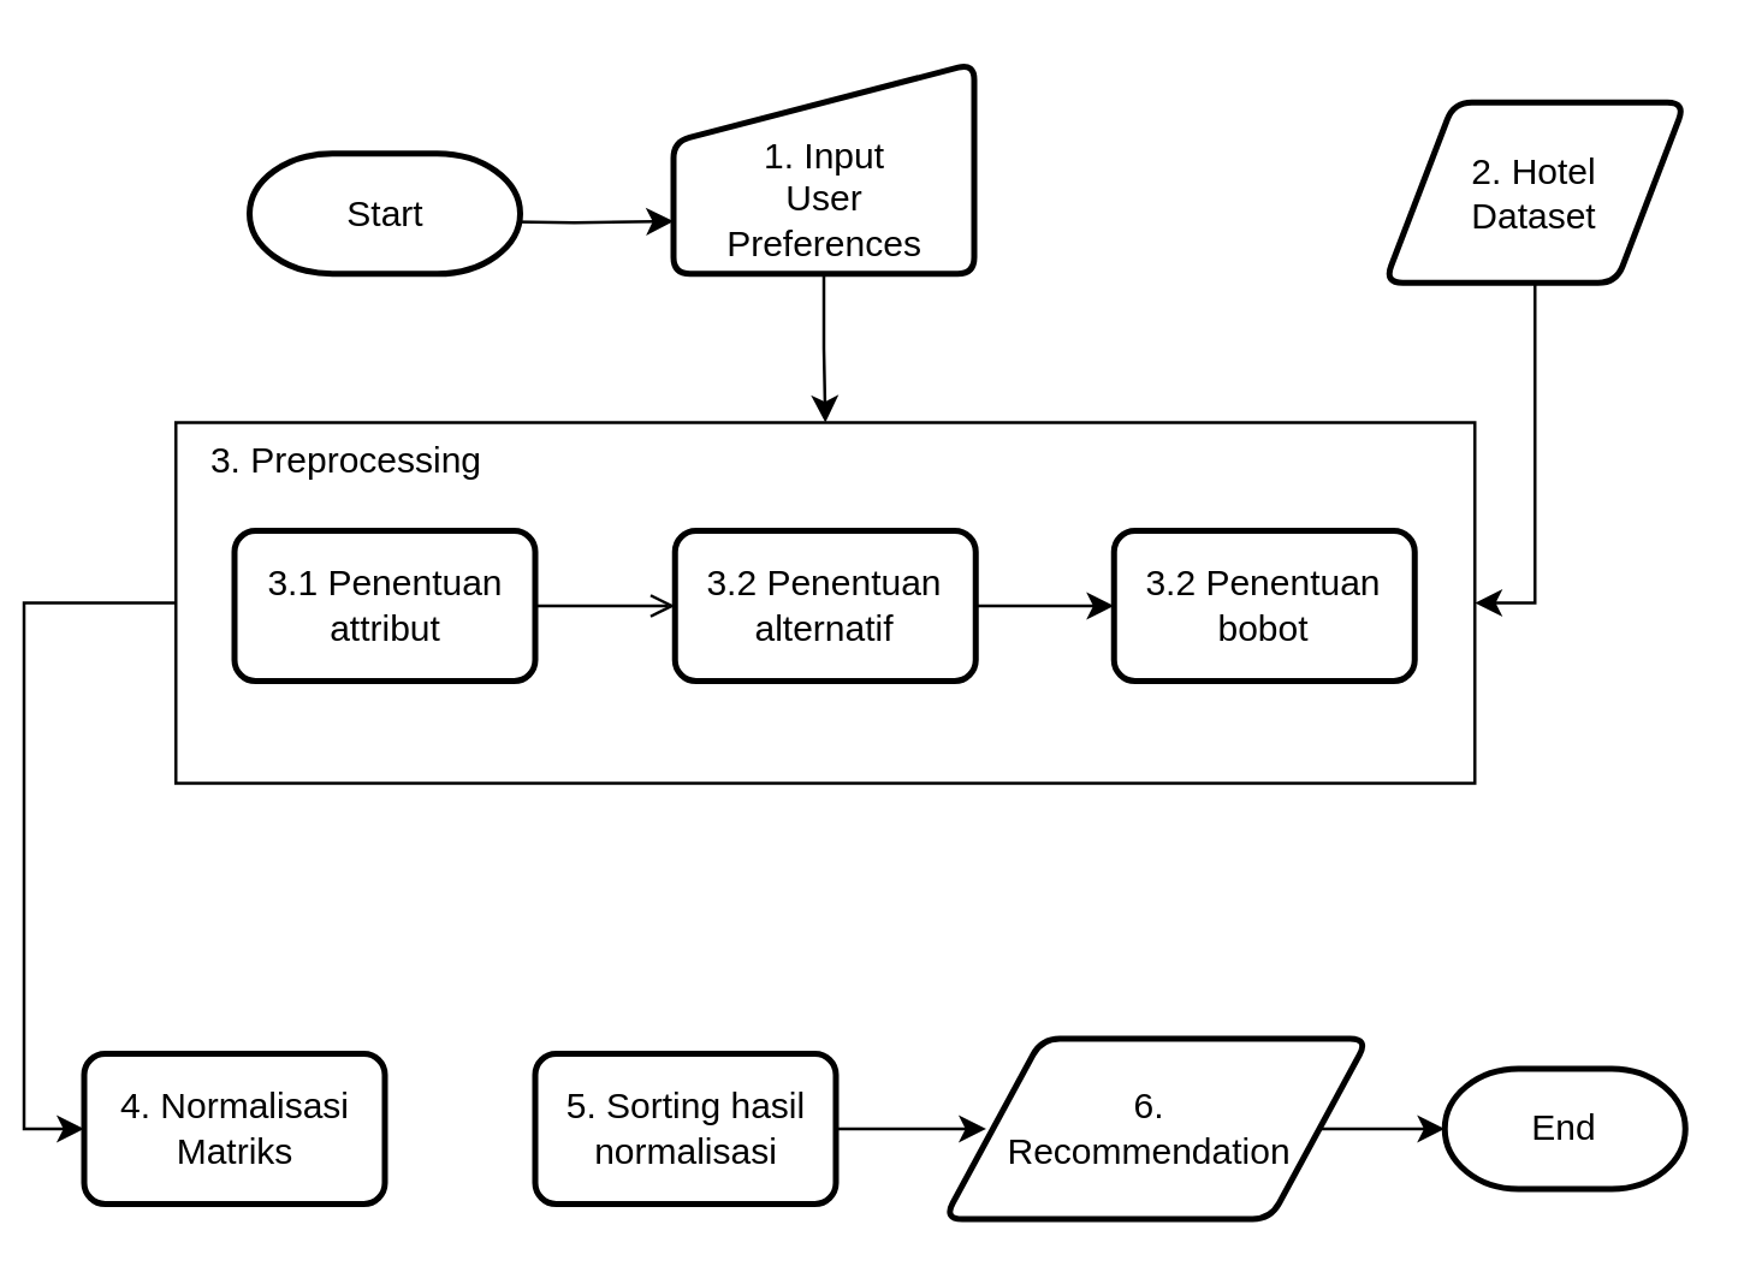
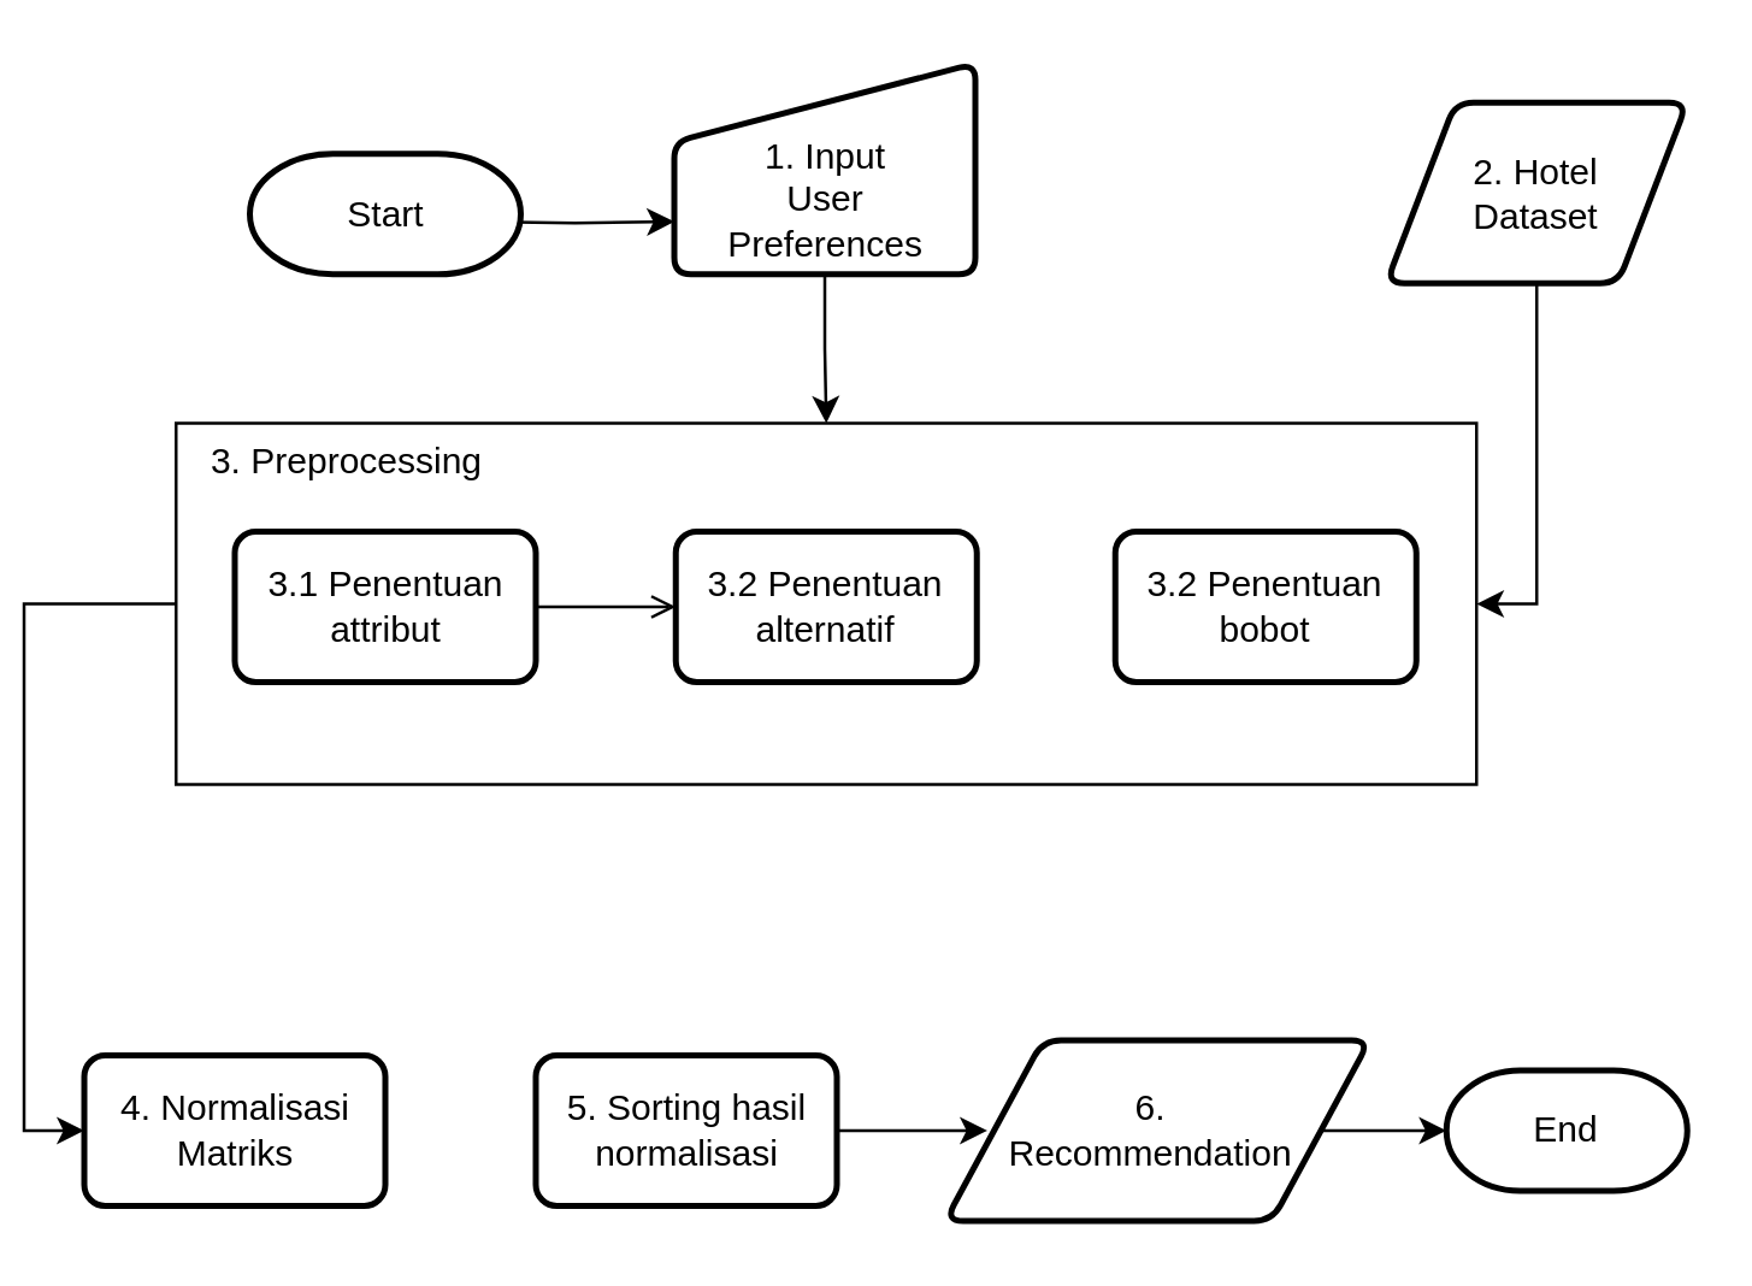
  <mxCell id="0" />
  <mxCell id="1" parent="0" />
  <mxCell id="2" style="edgeStyle=orthogonalEdgeStyle;rounded=0;orthogonalLoop=1;jettySize=auto;html=1;entryX=0;entryY=0.75;entryDx=0;entryDy=0;" parent="1" target="8" edge="1"><mxGeometry relative="1" as="geometry"><mxPoint x="267" y="50.5" as="targetPoint" /><mxPoint x="149.5" y="73" as="sourcePoint" /></mxGeometry></mxCell>
  <mxCell id="3" value="Start" style="strokeWidth=2;html=1;shape=mxgraph.flowchart.terminator;whiteSpace=wrap;" parent="1" vertex="1"><mxGeometry x="75.5" y="50.5" width="90" height="40" as="geometry" /></mxCell>
  <mxCell id="4" style="edgeStyle=orthogonalEdgeStyle;rounded=0;orthogonalLoop=1;jettySize=auto;html=1;" parent="1" source="5" edge="1"><mxGeometry relative="1" as="geometry"><mxPoint x="320.5" y="375" as="targetPoint" /></mxGeometry></mxCell>
  <mxCell id="5" value="5. Sorting hasil normalisasi" style="rounded=1;whiteSpace=wrap;html=1;absoluteArcSize=1;arcSize=14;strokeWidth=2;" parent="1" vertex="1"><mxGeometry x="170.5" y="350" width="100" height="50" as="geometry" /></mxCell>
  <mxCell id="6" value="End" style="strokeWidth=2;html=1;shape=mxgraph.flowchart.terminator;whiteSpace=wrap;" parent="1" vertex="1"><mxGeometry x="473" y="355" width="80" height="40" as="geometry" /></mxCell>
  <mxCell id="7" value="" style="group" parent="1" vertex="1" connectable="0"><mxGeometry x="216.5" y="30.5" width="100" height="60" as="geometry" /></mxCell>
  <mxCell id="8" value="" style="verticalLabelPosition=bottom;verticalAlign=top;html=1;strokeWidth=2;shape=manualInput;whiteSpace=wrap;rounded=1;size=26;arcSize=11;" parent="7" vertex="1"><mxGeometry y="-10" width="100" height="70" as="geometry" /></mxCell>
  <mxCell id="9" value="1. Input User Preferences" style="text;html=1;strokeColor=none;fillColor=none;align=center;verticalAlign=middle;whiteSpace=wrap;rounded=0;" parent="7" vertex="1"><mxGeometry x="25" y="25" width="50" height="20" as="geometry" /></mxCell>
  <mxCell id="10" style="edgeStyle=orthogonalEdgeStyle;rounded=0;orthogonalLoop=1;jettySize=auto;html=1;entryX=0.5;entryY=0;entryDx=0;entryDy=0;" parent="1" source="8" target="12" edge="1"><mxGeometry relative="1" as="geometry" /></mxCell>
  <mxCell id="11" style="edgeStyle=orthogonalEdgeStyle;rounded=0;orthogonalLoop=1;jettySize=auto;html=1;entryX=1;entryY=0.5;entryDx=0;entryDy=0;" parent="1" source="27" target="12" edge="1"><mxGeometry relative="1" as="geometry" /></mxCell>
  <mxCell id="12" value="" style="rounded=0;whiteSpace=wrap;html=1;" parent="1" vertex="1"><mxGeometry x="51" y="140" width="432" height="120" as="geometry" /></mxCell>
  <mxCell id="13" value="3.1 Penentuan attribut" style="rounded=1;whiteSpace=wrap;html=1;absoluteArcSize=1;arcSize=14;strokeWidth=2;" parent="1" vertex="1"><mxGeometry x="70.5" y="176" width="100" height="50" as="geometry" /></mxCell>
  <mxCell id="14" value="3.2 Penentuan alternatif" style="rounded=1;whiteSpace=wrap;html=1;absoluteArcSize=1;arcSize=14;strokeWidth=2;" parent="1" vertex="1"><mxGeometry x="217" y="176" width="100" height="50" as="geometry" /></mxCell>
  <mxCell id="15" value="" style="endArrow=open;html=1;exitX=1;exitY=0.5;exitDx=0;exitDy=0;entryX=0;entryY=0.5;entryDx=0;entryDy=0;" parent="1" source="13" target="14" edge="1"><mxGeometry width="50" height="50" relative="1" as="geometry"><mxPoint x="180.5" y="40" as="sourcePoint" /><mxPoint x="180.5" y="90" as="targetPoint" /></mxGeometry></mxCell>
  <mxCell id="16" value="" style="group" parent="1" vertex="1" connectable="0"><mxGeometry x="306.5" y="345" width="141" height="60" as="geometry" /></mxCell>
  <mxCell id="17" value="" style="verticalLabelPosition=bottom;verticalAlign=top;html=1;strokeWidth=2;shape=parallelogram;perimeter=parallelogramPerimeter;whiteSpace=wrap;rounded=1;arcSize=12;size=0.23;" parent="16" vertex="1"><mxGeometry width="141" height="60" as="geometry" /></mxCell>
  <mxCell id="18" value="6. Recommendation" style="text;html=1;strokeColor=none;fillColor=none;align=center;verticalAlign=middle;whiteSpace=wrap;rounded=0;" parent="16" vertex="1"><mxGeometry x="41.215" y="20" width="54.231" height="20" as="geometry" /></mxCell>
  <mxCell id="19" style="edgeStyle=orthogonalEdgeStyle;rounded=0;orthogonalLoop=1;jettySize=auto;html=1;entryX=0;entryY=0.5;entryDx=0;entryDy=0;entryPerimeter=0;" parent="1" source="17" target="6" edge="1"><mxGeometry relative="1" as="geometry" /></mxCell>
  <mxCell id="20" value="4. Normalisasi Matriks" style="rounded=1;whiteSpace=wrap;html=1;absoluteArcSize=1;arcSize=14;strokeWidth=2;" parent="1" vertex="1"><mxGeometry x="20.5" y="350" width="100" height="50" as="geometry" /></mxCell>
  <mxCell id="21" style="edgeStyle=orthogonalEdgeStyle;rounded=0;orthogonalLoop=1;jettySize=auto;html=1;entryX=0;entryY=0.5;entryDx=0;entryDy=0;exitX=0;exitY=0.5;exitDx=0;exitDy=0;" parent="1" source="12" target="20" edge="1"><mxGeometry relative="1" as="geometry"><mxPoint x="51" y="200" as="sourcePoint" /><mxPoint x="63" y="375" as="targetPoint" /><Array as="points" /></mxGeometry></mxCell>
  <mxCell id="22" value="" style="group" parent="1" vertex="1" connectable="0"><mxGeometry x="453" y="33.5" width="100" height="60" as="geometry" /></mxCell>
  <mxCell id="23" value="" style="group" parent="22" vertex="1" connectable="0"><mxGeometry width="100" height="60" as="geometry" /></mxCell>
  <mxCell id="24" value="" style="verticalLabelPosition=bottom;verticalAlign=top;html=1;strokeWidth=2;shape=parallelogram;perimeter=parallelogramPerimeter;whiteSpace=wrap;rounded=1;arcSize=12;size=0.23;" parent="23" vertex="1"><mxGeometry width="100" height="60" as="geometry" /></mxCell>
  <mxCell id="25" value="2. Hotel Dataset" style="text;html=1;strokeColor=none;fillColor=none;align=center;verticalAlign=middle;whiteSpace=wrap;rounded=0;" parent="23" vertex="1"><mxGeometry x="25" y="20" width="50" height="20" as="geometry" /></mxCell>
  <mxCell id="26" value="3. Preprocessing" style="text;html=1;strokeColor=none;fillColor=none;align=center;verticalAlign=middle;whiteSpace=wrap;rounded=0;" parent="1" vertex="1"><mxGeometry x="58" y="143" width="100" height="20" as="geometry" /></mxCell>
  <mxCell id="27" value="3.2 Penentuan bobot" style="rounded=1;whiteSpace=wrap;html=1;absoluteArcSize=1;arcSize=14;strokeWidth=2;" vertex="1" parent="1"><mxGeometry x="363" y="176" width="100" height="50" as="geometry" /></mxCell>
  <mxCell id="28" style="edgeStyle=orthogonalEdgeStyle;rounded=0;orthogonalLoop=1;jettySize=auto;html=1;entryX=1;entryY=0.5;entryDx=0;entryDy=0;" edge="1" parent="1" source="24" target="12"><mxGeometry relative="1" as="geometry"><mxPoint x="396" y="88.5" as="sourcePoint" /><mxPoint x="463" y="201" as="targetPoint" /></mxGeometry></mxCell>
- <mxCell id="29" value="" style="endArrow=classic;html=1;entryX=0;entryY=0.5;entryDx=0;entryDy=0;exitX=1;exitY=0.5;exitDx=0;exitDy=0;" edge="1" parent="1" source="14" target="27"><mxGeometry width="50" height="50" relative="1" as="geometry"><mxPoint x="-7" y="480" as="sourcePoint" /><mxPoint x="43" y="430" as="targetPoint" /></mxGeometry></mxCell>
